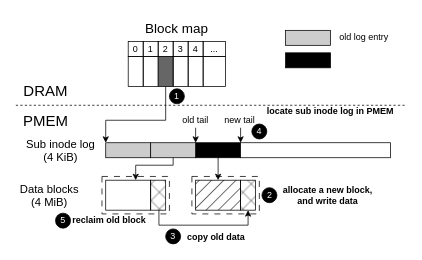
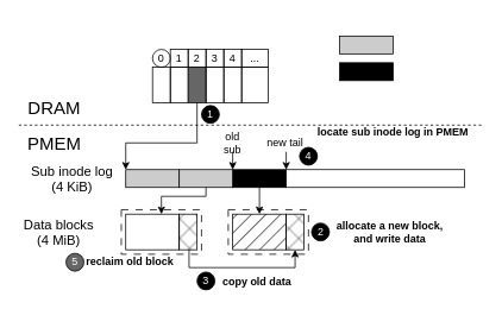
  <mxCell id="0" />
  <mxCell id="1" parent="0" />
  <mxCell id="2" value="" style="endArrow=none;dashed=1;html=1;rounded=0;" parent="1" edge="1"><mxGeometry width="50" height="50" relative="1" as="geometry"><mxPoint y="140" as="sourcePoint" x="20" /><mxPoint x="540" y="140" as="targetPoint" /></mxGeometry></mxCell>
  <mxCell id="3" value="&lt;font style=&quot;font-size: 20px;&quot;&gt;DRAM&lt;/font&gt;" style="rounded=0;whiteSpace=wrap;html=1;fillColor=none;strokeColor=none;" parent="1" vertex="1"><mxGeometry y="100" width="80" height="40" as="geometry" x="20" /></mxCell>
  <mxCell id="4" value="&lt;font style=&quot;font-size: 20px;&quot;&gt;PMEM&lt;/font&gt;" style="rounded=0;whiteSpace=wrap;html=1;fillColor=none;strokeColor=none;" parent="1" vertex="1"><mxGeometry y="140" width="80" height="40" as="geometry" x="20" /></mxCell>
- <mxCell id="5" value="0" style="rounded=0;whiteSpace=wrap;html=1;fillColor=none;" parent="1" vertex="1"><mxGeometry x="170" y="55" width="20" height="20" as="geometry" /></mxCell>
+ <mxCell id="5" value="0" style="ellipse;whiteSpace=wrap;html=1;fillColor=none;" parent="1" vertex="1"><mxGeometry x="170" y="55" width="20" height="20" as="geometry" /></mxCell>
  <mxCell id="6" value="1" style="rounded=0;whiteSpace=wrap;html=1;fillColor=none;" parent="1" vertex="1"><mxGeometry x="190" y="55" width="20" height="20" as="geometry" /></mxCell>
  <mxCell id="7" value="2" style="rounded=0;whiteSpace=wrap;html=1;fillColor=none;" parent="1" vertex="1"><mxGeometry x="210" y="55" width="20" height="20" as="geometry" /></mxCell>
  <mxCell id="8" value="3" style="rounded=0;whiteSpace=wrap;html=1;fillColor=none;" parent="1" vertex="1"><mxGeometry x="230" y="55" width="20" height="20" as="geometry" /></mxCell>
  <mxCell id="9" value="4" style="rounded=0;whiteSpace=wrap;html=1;fillColor=none;" parent="1" vertex="1"><mxGeometry x="250" y="55" width="20" height="20" as="geometry" /></mxCell>
  <mxCell id="10" value="..." style="rounded=0;whiteSpace=wrap;html=1;fillColor=none;" parent="1" vertex="1"><mxGeometry x="270" y="55" width="30" height="20" as="geometry" /></mxCell>
  <mxCell id="11" value="" style="rounded=0;whiteSpace=wrap;html=1;fillColor=none;" parent="1" vertex="1"><mxGeometry x="170" y="75" width="20" height="40" as="geometry" /></mxCell>
  <mxCell id="12" value="" style="rounded=0;whiteSpace=wrap;html=1;fillColor=none;" parent="1" vertex="1"><mxGeometry x="190" y="75" width="20" height="40" as="geometry" /></mxCell>
  <mxCell id="13" value="" style="rounded=0;whiteSpace=wrap;html=1;fillColor=#666666;" parent="1" vertex="1"><mxGeometry x="210" y="75" width="20" height="40" as="geometry" /></mxCell>
  <mxCell id="14" value="" style="rounded=0;whiteSpace=wrap;html=1;fillColor=none;" parent="1" vertex="1"><mxGeometry x="230" y="75" width="20" height="40" as="geometry" /></mxCell>
  <mxCell id="15" value="" style="rounded=0;whiteSpace=wrap;html=1;fillColor=none;" parent="1" vertex="1"><mxGeometry x="250" y="75" width="20" height="40" as="geometry" /></mxCell>
  <mxCell id="16" value="" style="rounded=0;whiteSpace=wrap;html=1;fillColor=none;" parent="1" vertex="1"><mxGeometry x="270" y="75" width="30" height="40" as="geometry" /></mxCell>
  <mxCell id="17" value="" style="rounded=0;whiteSpace=wrap;html=1;fillColor=#CCCCCC;" parent="1" vertex="1"><mxGeometry x="140" y="190" width="60" height="20" as="geometry" /></mxCell>
  <mxCell id="18" value="" style="rounded=0;whiteSpace=wrap;html=1;fillColor=#000000;" parent="1" vertex="1"><mxGeometry x="260" y="190" width="60" height="20" as="geometry" /></mxCell>
  <mxCell id="19" value="" style="rounded=0;whiteSpace=wrap;html=1;" parent="1" vertex="1"><mxGeometry x="320" y="190" width="200" height="20" as="geometry" /></mxCell>
  <mxCell id="20" value="&lt;font style=&quot;font-size: 15px;&quot;&gt;Sub inode log&lt;/font&gt;&lt;div&gt;&lt;font style=&quot;font-size: 15px;&quot;&gt;(4 KiB)&lt;/font&gt;&lt;/div&gt;" style="rounded=0;whiteSpace=wrap;html=1;fillColor=none;strokeColor=none;" parent="1" vertex="1"><mxGeometry y="177.5" width="120" height="45" as="geometry" x="20" /></mxCell>
- <mxCell id="21" value="&lt;font style=&quot;font-size: 12px;&quot;&gt;old tail&lt;/font&gt;" style="rounded=0;whiteSpace=wrap;html=1;fillColor=none;strokeColor=none;" parent="1" vertex="1"><mxGeometry x="240" y="150" width="40" height="20" as="geometry" /></mxCell>
+ <mxCell id="21" value="&lt;font style=&quot;font-size: 12px;&quot;&gt;old sub&lt;/font&gt;" style="rounded=0;whiteSpace=wrap;html=1;fillColor=none;strokeColor=none;" parent="1" vertex="1"><mxGeometry x="240" y="150" width="40" height="20" as="geometry" /></mxCell>
  <mxCell id="22" style="edgeStyle=orthogonalEdgeStyle;rounded=0;orthogonalLoop=1;jettySize=auto;html=1;exitX=0.5;exitY=1;exitDx=0;exitDy=0;entryX=1;entryY=0;entryDx=0;entryDy=0;" edge="1" parent="1" target="18"><mxGeometry relative="1" as="geometry"><mxPoint x="320" y="170" as="sourcePoint" /></mxGeometry></mxCell>
  <mxCell id="23" value="&lt;font style=&quot;font-size: 12px;&quot;&gt;new tail&lt;/font&gt;" style="rounded=0;whiteSpace=wrap;html=1;fillColor=none;strokeColor=none;" parent="1" vertex="1"><mxGeometry x="294" y="150" width="50" height="20" as="geometry" /></mxCell>
- <mxCell id="24" value="&lt;font style=&quot;font-size: 18px;&quot;&gt;Block map&lt;/font&gt;" style="rounded=0;whiteSpace=wrap;html=1;fillColor=none;strokeColor=none;" parent="1" vertex="1"><mxGeometry x="170" width="130" height="35" as="geometry" y="20" /></mxCell>
  <mxCell id="25" value="&lt;font style=&quot;font-size: 15px;&quot;&gt;Data blocks&lt;/font&gt;&lt;div&gt;&lt;font style=&quot;font-size: 15px;&quot;&gt;(4 MiB)&lt;/font&gt;&lt;/div&gt;" style="rounded=0;whiteSpace=wrap;html=1;fillColor=none;strokeColor=none;" parent="1" vertex="1"><mxGeometry y="240" width="90" height="40" as="geometry" x="20" /></mxCell>
  <mxCell id="26" value="&lt;font color=&quot;#ffffff&quot;&gt;1&lt;/font&gt;" style="ellipse;whiteSpace=wrap;html=1;aspect=fixed;fillColor=#000000;" parent="1" vertex="1"><mxGeometry x="225" y="118" width="20" height="20" as="geometry" /></mxCell>
  <mxCell id="27" value="&lt;font color=&quot;#ffffff&quot;&gt;2&lt;/font&gt;" style="ellipse;whiteSpace=wrap;html=1;aspect=fixed;fillColor=#000000;" parent="1" vertex="1"><mxGeometry x="348.5" y="250" width="20" height="20" as="geometry" /></mxCell>
  <mxCell id="28" value="&lt;font color=&quot;#ffffff&quot;&gt;4&lt;/font&gt;" style="ellipse;whiteSpace=wrap;html=1;aspect=fixed;fillColor=#000000;" parent="1" vertex="1"><mxGeometry x="335" y="165" width="20" height="20" as="geometry" /></mxCell>
  <mxCell id="29" value="&lt;font style=&quot;font-size: 12px;&quot;&gt;&lt;b&gt;locate sub inode log in PMEM&lt;/b&gt;&lt;/font&gt;" style="rounded=0;whiteSpace=wrap;html=1;fillColor=none;strokeColor=none;" parent="1" vertex="1"><mxGeometry x="350" y="139" width="180" height="18" as="geometry" /></mxCell>
  <mxCell id="30" value="&lt;b&gt;allocate a new block,&lt;/b&gt;&lt;div&gt;&lt;b&gt;and write data&lt;/b&gt;&lt;/div&gt;" style="rounded=0;whiteSpace=wrap;html=1;fillColor=none;strokeColor=none;" parent="1" vertex="1"><mxGeometry x="371.5" y="251" width="128.5" height="18" as="geometry" /></mxCell>
  <mxCell id="31" value="" style="rounded=0;whiteSpace=wrap;html=1;fillColor=#CCCCCC;" vertex="1" parent="1"><mxGeometry x="200" y="190" width="60" height="20" as="geometry" /></mxCell>
  <mxCell id="32" value="" style="endArrow=classic;html=1;rounded=0;exitX=0.5;exitY=1;exitDx=0;exitDy=0;entryX=0;entryY=0;entryDx=0;entryDy=0;" edge="1" parent="1" target="18"><mxGeometry width="50" height="50" relative="1" as="geometry"><mxPoint x="260" y="170" as="sourcePoint" /><mxPoint x="465" y="540" as="targetPoint" /></mxGeometry></mxCell>
  <mxCell id="33" value="" style="endArrow=classic;html=1;rounded=0;entryX=0;entryY=0;entryDx=0;entryDy=0;" edge="1" parent="1" target="17"><mxGeometry width="50" height="50" relative="1" as="geometry"><mxPoint x="140" y="160" as="sourcePoint" /><mxPoint x="220" y="380" as="targetPoint" /></mxGeometry></mxCell>
  <mxCell id="34" value="" style="endArrow=none;html=1;rounded=0;" edge="1" parent="1"><mxGeometry width="50" height="50" relative="1" as="geometry"><mxPoint x="140" y="160" as="sourcePoint" /><mxPoint x="220" y="160" as="targetPoint" /></mxGeometry></mxCell>
  <mxCell id="35" value="" style="endArrow=none;html=1;rounded=0;exitX=0.5;exitY=1;exitDx=0;exitDy=0;" edge="1" parent="1" source="13"><mxGeometry width="50" height="50" relative="1" as="geometry"><mxPoint x="420" y="490" as="sourcePoint" /><mxPoint x="220" y="160" as="targetPoint" /></mxGeometry></mxCell>
  <mxCell id="36" value="" style="whiteSpace=wrap;html=1;fillColor=#000000;fillStyle=hatch;" vertex="1" parent="1"><mxGeometry x="260" y="240" width="60" height="40" as="geometry" /></mxCell>
  <mxCell id="37" value="" style="whiteSpace=wrap;html=1;fillColor=#000000;fillStyle=cross-hatch;" vertex="1" parent="1"><mxGeometry x="320" y="240" width="20" height="40" as="geometry" /></mxCell>
  <mxCell id="38" value="" style="whiteSpace=wrap;html=1;fillColor=none;fillStyle=auto;" vertex="1" parent="1"><mxGeometry x="140" y="240" width="60" height="40" as="geometry" /></mxCell>
  <mxCell id="39" value="" style="whiteSpace=wrap;html=1;fillColor=#000000;fillStyle=cross-hatch;" vertex="1" parent="1"><mxGeometry x="200" y="240" width="20" height="40" as="geometry" /></mxCell>
  <mxCell id="40" value="" style="endArrow=none;html=1;rounded=0;" edge="1" parent="1"><mxGeometry width="50" height="50" relative="1" as="geometry"><mxPoint x="180" y="220" as="sourcePoint" /><mxPoint x="230" y="220" as="targetPoint" /></mxGeometry></mxCell>
  <mxCell id="41" value="" style="rounded=0;whiteSpace=wrap;html=1;fillColor=none;strokeColor=none;" vertex="1" parent="1"><mxGeometry x="140" y="240" width="80" height="40" as="geometry" /></mxCell>
  <mxCell id="42" value="" style="endArrow=classic;html=1;rounded=0;entryX=0.5;entryY=0;entryDx=0;entryDy=0;" edge="1" parent="1" target="41"><mxGeometry width="50" height="50" relative="1" as="geometry"><mxPoint x="180" y="220" as="sourcePoint" /><mxPoint x="470" y="440" as="targetPoint" /></mxGeometry></mxCell>
  <mxCell id="43" value="" style="endArrow=none;html=1;rounded=0;entryX=0.5;entryY=1;entryDx=0;entryDy=0;" edge="1" parent="1" target="31"><mxGeometry width="50" height="50" relative="1" as="geometry"><mxPoint x="230" y="220" as="sourcePoint" /><mxPoint x="470" y="440" as="targetPoint" /></mxGeometry></mxCell>
  <mxCell id="44" value="" style="rounded=0;whiteSpace=wrap;html=1;fillColor=none;strokeColor=none;" vertex="1" parent="1"><mxGeometry x="260" y="240" width="80" height="40" as="geometry" /></mxCell>
  <mxCell id="45" value="" style="endArrow=classic;html=1;rounded=0;exitX=0.5;exitY=1;exitDx=0;exitDy=0;entryX=0.375;entryY=0;entryDx=0;entryDy=0;entryPerimeter=0;" edge="1" parent="1" source="18" target="44"><mxGeometry width="50" height="50" relative="1" as="geometry"><mxPoint x="420" y="490" as="sourcePoint" /><mxPoint x="470" y="440" as="targetPoint" /></mxGeometry></mxCell>
  <mxCell id="46" value="" style="rounded=0;whiteSpace=wrap;html=1;fillColor=none;dashed=1;dashPattern=8 8;" vertex="1" parent="1"><mxGeometry x="255" y="235" width="90" height="50" as="geometry" /></mxCell>
  <mxCell id="47" value="" style="endArrow=none;html=1;rounded=0;" edge="1" parent="1"><mxGeometry width="50" height="50" relative="1" as="geometry"><mxPoint x="211" y="280" as="sourcePoint" /><mxPoint x="211" y="300" as="targetPoint" /></mxGeometry></mxCell>
  <mxCell id="48" value="" style="endArrow=none;html=1;rounded=0;" edge="1" parent="1"><mxGeometry width="50" height="50" relative="1" as="geometry"><mxPoint x="211" y="300" as="sourcePoint" /><mxPoint x="330" y="300" as="targetPoint" /></mxGeometry></mxCell>
  <mxCell id="49" value="" style="endArrow=classic;html=1;rounded=0;entryX=0.833;entryY=0.9;entryDx=0;entryDy=0;entryPerimeter=0;" edge="1" parent="1" target="46"><mxGeometry width="50" height="50" relative="1" as="geometry"><mxPoint x="330" y="300" as="sourcePoint" /><mxPoint x="470" y="440" as="targetPoint" /></mxGeometry></mxCell>
  <mxCell id="50" value="&lt;font color=&quot;#ffffff&quot;&gt;3&lt;/font&gt;" style="ellipse;whiteSpace=wrap;html=1;aspect=fixed;fillColor=#000000;" vertex="1" parent="1"><mxGeometry x="220" y="305" width="20" height="20" as="geometry" /></mxCell>
  <mxCell id="51" value="&lt;b&gt;copy old data&lt;/b&gt;" style="rounded=0;whiteSpace=wrap;html=1;fillColor=none;strokeColor=none;" vertex="1" parent="1"><mxGeometry x="245" y="307" width="85" height="18" as="geometry" /></mxCell>
  <mxCell id="52" value="" style="rounded=0;whiteSpace=wrap;html=1;fillColor=none;dashed=1;dashPattern=8 8;" vertex="1" parent="1"><mxGeometry x="135" y="235" width="90" height="50" as="geometry" /></mxCell>
- <mxCell id="53" value="&lt;font color=&quot;#ffffff&quot;&gt;5&lt;/font&gt;" style="ellipse;whiteSpace=wrap;html=1;aspect=fixed;fillColor=#000000;" vertex="1" parent="1"><mxGeometry x="73" y="284" width="20" height="20" as="geometry" /></mxCell>
+ <mxCell id="53" value="&lt;font color=&quot;#ffffff&quot;&gt;5&lt;/font&gt;" style="ellipse;whiteSpace=wrap;html=1;aspect=fixed;fillColor=#666666;" vertex="1" parent="1"><mxGeometry x="73" y="284" width="20" height="20" as="geometry" /></mxCell>
  <mxCell id="54" value="&lt;b&gt;reclaim old block&lt;/b&gt;" style="rounded=0;whiteSpace=wrap;html=1;fillColor=none;strokeColor=none;rotation=0;" vertex="1" parent="1"><mxGeometry x="90" y="285" width="110" height="18" as="geometry" /></mxCell>
  <mxCell id="55" value="" style="rounded=0;whiteSpace=wrap;html=1;fillColor=#CCCCCC;" vertex="1" parent="1"><mxGeometry x="380" y="40" width="60" height="20" as="geometry" /></mxCell>
  <mxCell id="56" value="" style="rounded=0;whiteSpace=wrap;html=1;fillColor=#000000;" vertex="1" parent="1"><mxGeometry x="380" y="70" width="60" height="20" as="geometry" /></mxCell>
- <mxCell id="57" value="&lt;font style=&quot;font-size: 12px;&quot;&gt;old log entry&lt;/font&gt;" style="rounded=0;whiteSpace=wrap;html=1;fillColor=none;strokeColor=none;" vertex="1" parent="1"><mxGeometry x="450" y="40" width="70" height="20" as="geometry" /></mxCell>
